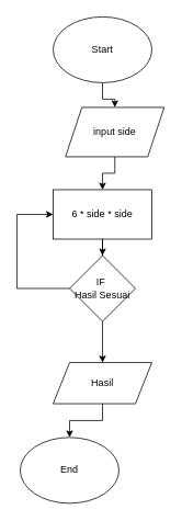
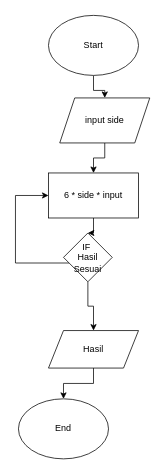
  <mxCell id="0" />
  <mxCell id="1" parent="0" />
  <mxCell id="2" value="" style="edgeStyle=orthogonalEdgeStyle;rounded=0;orthogonalLoop=1;jettySize=auto;html=1;" edge="1" parent="1" source="3" target="8"><mxGeometry relative="1" as="geometry" /></mxCell>
  <mxCell id="3" value="Start" style="ellipse;whiteSpace=wrap;html=1;" vertex="1" parent="1"><mxGeometry x="64" y="20" width="120" height="80" as="geometry" /></mxCell>
  <mxCell id="4" value="End" style="ellipse;whiteSpace=wrap;html=1;" vertex="1" parent="1"><mxGeometry x="24" y="531" width="120" height="80" as="geometry" /></mxCell>
  <mxCell id="5" value="" style="edgeStyle=orthogonalEdgeStyle;rounded=0;orthogonalLoop=1;jettySize=auto;html=1;" edge="1" parent="1" source="6" target="13"><mxGeometry relative="1" as="geometry" /></mxCell>
- <mxCell id="6" value="6 * side * side" style="rounded=0;whiteSpace=wrap;html=1;" vertex="1" parent="1"><mxGeometry x="64" y="230" width="120" height="60" as="geometry" /></mxCell>
+ <mxCell id="6" value="6 * side * input" style="rounded=0;whiteSpace=wrap;html=1;" vertex="1" parent="1"><mxGeometry x="64" y="230" width="120" height="60" as="geometry" /></mxCell>
  <mxCell id="7" value="" style="edgeStyle=orthogonalEdgeStyle;rounded=0;orthogonalLoop=1;jettySize=auto;html=1;" edge="1" parent="1" source="8" target="6"><mxGeometry relative="1" as="geometry" /></mxCell>
  <mxCell id="8" value="input side" style="shape=parallelogram;perimeter=parallelogramPerimeter;whiteSpace=wrap;html=1;fixedSize=1;" vertex="1" parent="1"><mxGeometry x="79" y="130" width="120" height="60" as="geometry" /></mxCell>
  <mxCell id="9" value="" style="edgeStyle=orthogonalEdgeStyle;rounded=0;orthogonalLoop=1;jettySize=auto;html=1;" edge="1" parent="1" source="10" target="4"><mxGeometry relative="1" as="geometry" /></mxCell>
  <mxCell id="10" value="Hasil" style="shape=parallelogram;perimeter=parallelogramPerimeter;whiteSpace=wrap;html=1;fixedSize=1;" vertex="1" parent="1"><mxGeometry x="64" y="440" width="120" height="50" as="geometry" /></mxCell>
  <mxCell id="11" value="" style="edgeStyle=orthogonalEdgeStyle;rounded=0;orthogonalLoop=1;jettySize=auto;html=1;" edge="1" parent="1" source="13" target="10"><mxGeometry relative="1" as="geometry" /></mxCell>
  <mxCell id="12" style="edgeStyle=orthogonalEdgeStyle;rounded=0;orthogonalLoop=1;jettySize=auto;html=1;entryX=0;entryY=0.5;entryDx=0;entryDy=0;" edge="1" parent="1" source="13" target="6"><mxGeometry relative="1" as="geometry"><mxPoint x="20" y="250" as="targetPoint" /><Array as="points"><mxPoint x="20" y="350" /><mxPoint x="20" y="260" /></Array></mxGeometry></mxCell>
- <mxCell id="13" value="IF&amp;nbsp;&lt;br&gt;Hasil Sesuai" style="rhombus;whiteSpace=wrap;html=1;" vertex="1" parent="1"><mxGeometry x="84" y="310" width="80" height="80" as="geometry" /></mxCell>
+ <mxCell id="13" value="IF&amp;nbsp;&lt;br&gt;Hasil Sesuai" style="rhombus;whiteSpace=wrap;html=1;" vertex="1" parent="1"><mxGeometry x="84" y="310" width="65" height="65" as="geometry" /></mxCell>
